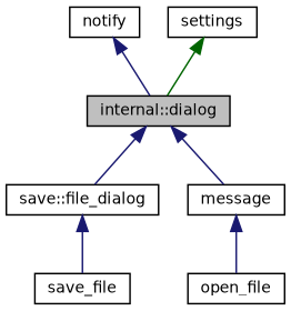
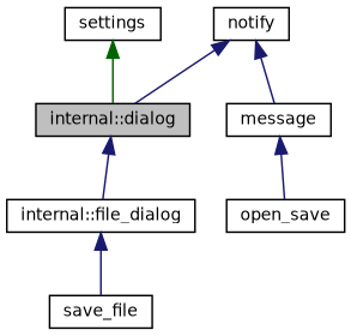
  digraph {
    fontname="DejaVu Sans"
    node [color=black fillcolor=white fontname="DejaVu Sans" fontsize=10 shape=record style=filled]
    edge [color=midnightblue dir=back fontname="DejaVu Sans" fontsize=10 labelfontname=Helvetica labelfontsize=10 style=solid]
    n1 [fillcolor=grey75 fontcolor=black height=0.2 label="internal::dialog" width=0.4]
-   n2 [height=0.2 label="save::file_dialog" width=0.4]
+   n2 [height=0.2 label="internal::file_dialog" width=0.4]
    n3 [height=0.2 label=message width=0.4]
    n4 [height=0.2 label=save_file width=0.4]
-   n5 [height=0.2 label=open_file width=0.4]
+   n5 [height=0.2 label=open_save width=0.4]
    n6 [height=0.2 label=notify width=0.4]
    n7 [height=0.2 label=settings width=0.4]
    n1 -> n2
-   n1 -> n3
+   n6 -> n3
    n2 -> n4
    n3 -> n5
    n6 -> n1
    n7 -> n1 [color=darkgreen]
  }
